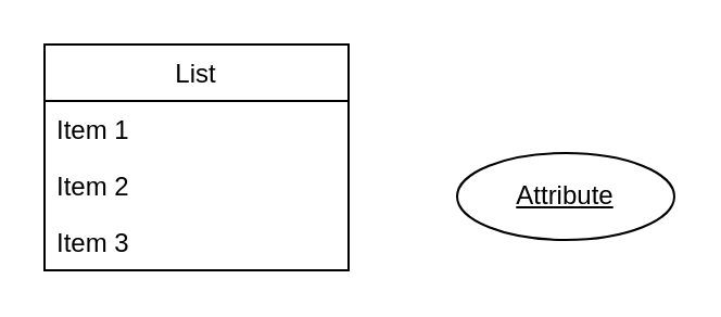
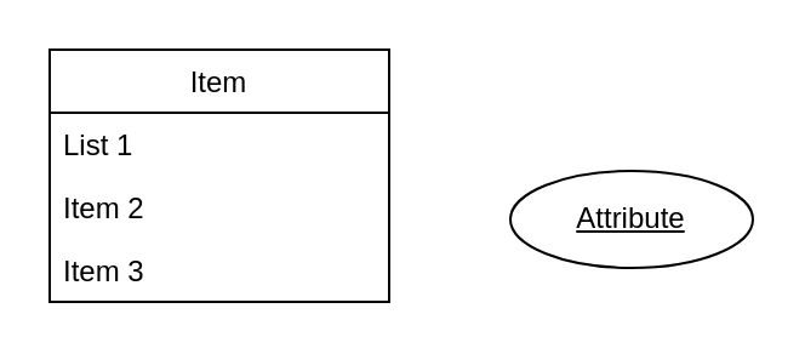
  <mxCell id="0" />
  <mxCell id="1" parent="0" />
- <mxCell id="2" value="List" style="swimlane;fontStyle=0;childLayout=stackLayout;horizontal=1;startSize=26;horizontalStack=0;resizeParent=1;resizeParentMax=0;resizeLast=0;collapsible=1;marginBottom=0;" vertex="1" parent="1"><mxGeometry x="20" y="20" width="140" height="104" as="geometry" /></mxCell>
- <mxCell id="3" value="Item 1" style="text;strokeColor=none;fillColor=none;align=left;verticalAlign=top;spacingLeft=4;spacingRight=4;overflow=hidden;rotatable=0;points=[[0,0.5],[1,0.5]];portConstraint=eastwest;" vertex="1" parent="2"><mxGeometry y="26" width="140" height="26" as="geometry" /></mxCell>
+ <mxCell id="2" value="Item" style="swimlane;fontStyle=0;childLayout=stackLayout;horizontal=1;startSize=26;horizontalStack=0;resizeParent=1;resizeParentMax=0;resizeLast=0;collapsible=1;marginBottom=0;" vertex="1" parent="1"><mxGeometry x="20" y="20" width="140" height="104" as="geometry" /></mxCell>
+ <mxCell id="3" value="List 1" style="text;strokeColor=none;fillColor=none;align=left;verticalAlign=top;spacingLeft=4;spacingRight=4;overflow=hidden;rotatable=0;points=[[0,0.5],[1,0.5]];portConstraint=eastwest;" vertex="1" parent="2"><mxGeometry y="26" width="140" height="26" as="geometry" /></mxCell>
  <mxCell id="4" value="Item 2" style="text;strokeColor=none;fillColor=none;align=left;verticalAlign=top;spacingLeft=4;spacingRight=4;overflow=hidden;rotatable=0;points=[[0,0.5],[1,0.5]];portConstraint=eastwest;" vertex="1" parent="2"><mxGeometry y="52" width="140" height="26" as="geometry" /></mxCell>
  <mxCell id="5" value="Item 3" style="text;strokeColor=none;fillColor=none;align=left;verticalAlign=top;spacingLeft=4;spacingRight=4;overflow=hidden;rotatable=0;points=[[0,0.5],[1,0.5]];portConstraint=eastwest;" vertex="1" parent="2"><mxGeometry y="78" width="140" height="26" as="geometry" /></mxCell>
  <mxCell id="6" value="Attribute" style="ellipse;whiteSpace=wrap;html=1;align=center;fontStyle=4;" vertex="1" parent="1"><mxGeometry x="210" y="70" width="100" height="40" as="geometry" /></mxCell>
